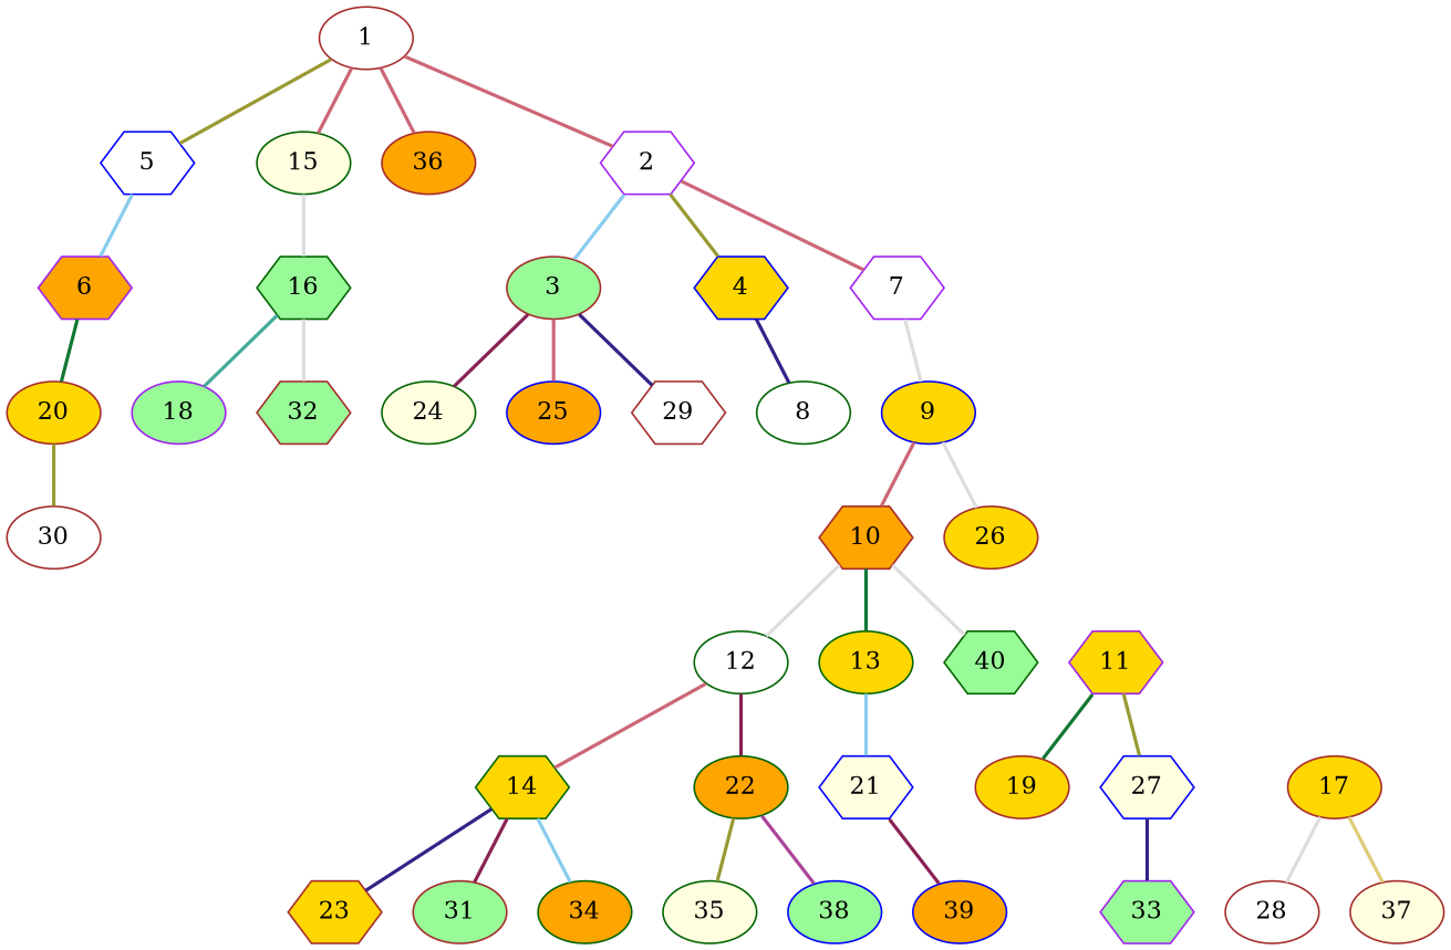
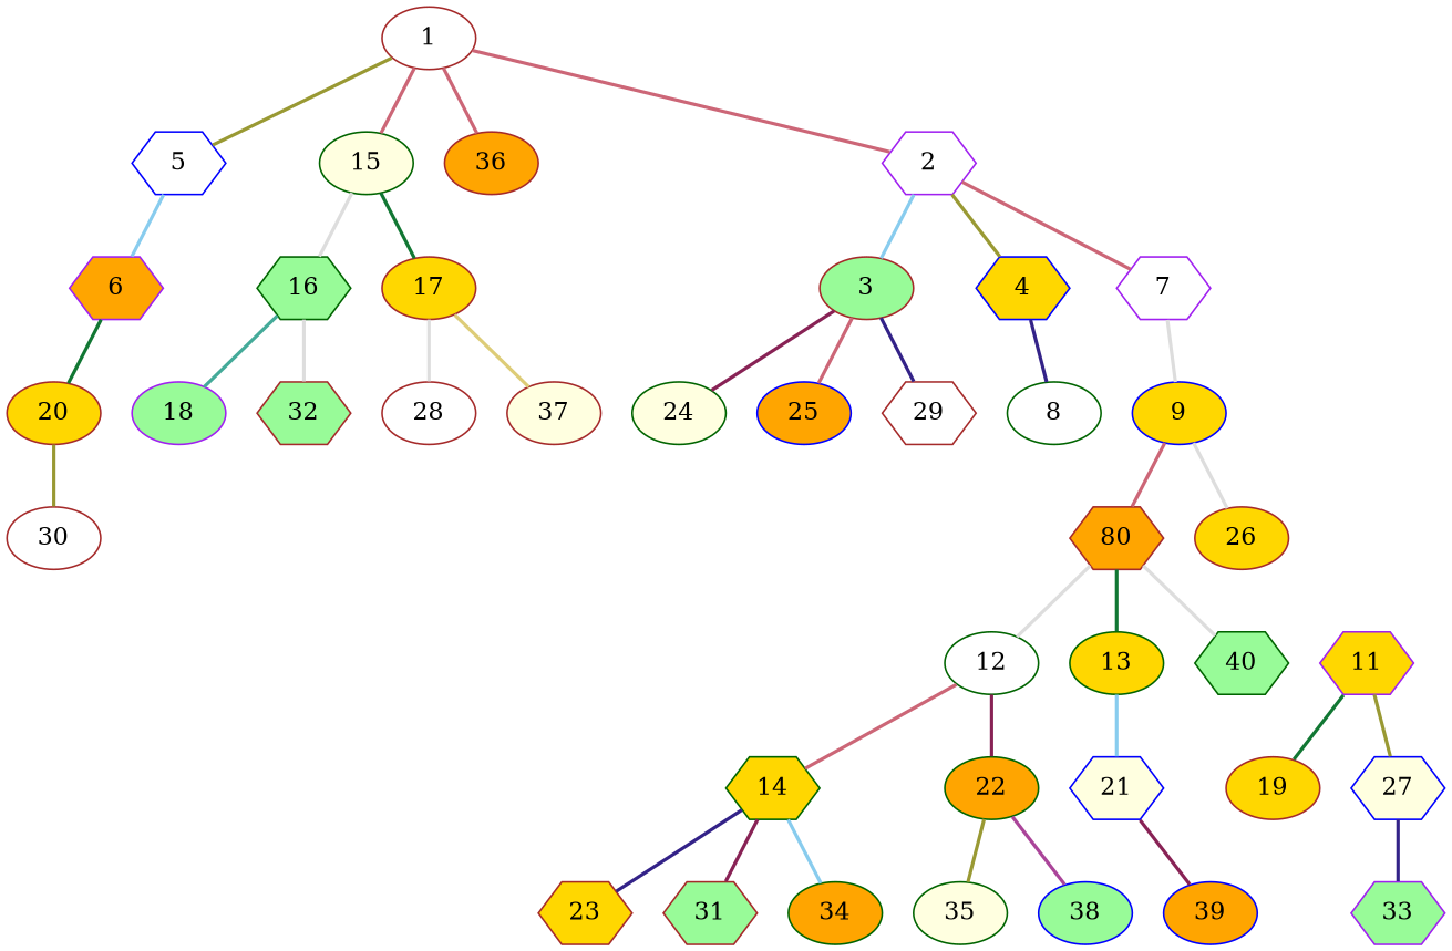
  graph {
    rankdir=BT
    node [color=brown fillcolor=gold shape=ellipse style=filled]
    edge [color="#CC6677" style=bold]
    2 [color=purple fillcolor=white shape=hexagon]
    1 [fillcolor=white]
    3 [fillcolor=palegreen]
    4 [color=blue shape=hexagon]
    5 [color=blue fillcolor=white shape=hexagon]
    6 [color=purple fillcolor=orange shape=hexagon]
    7 [color=purple fillcolor=white shape=hexagon]
    8 [color=darkgreen fillcolor=white]
    9 [color=blue]
-   10 [fillcolor=orange shape=hexagon]
+   10 [fillcolor=orange shape=hexagon label=80]
    11 [color=purple shape=hexagon]
    12 [color=darkgreen fillcolor=white]
    13 [color=darkgreen]
    14 [color=darkgreen shape=hexagon]
    15 [color=darkgreen fillcolor=lightyellow]
    16 [color=darkgreen fillcolor=palegreen shape=hexagon]
    17
    18 [color=purple fillcolor=palegreen]
    19
    20
    21 [color=blue fillcolor=lightyellow shape=hexagon]
    22 [color=darkgreen fillcolor=orange]
    23 [shape=hexagon]
    24 [color=darkgreen fillcolor=lightyellow]
    25 [color=blue fillcolor=orange]
    26
    27 [color=blue fillcolor=lightyellow shape=hexagon]
    28 [fillcolor=white]
    29 [fillcolor=white shape=hexagon]
    30 [fillcolor=white]
-   31 [fillcolor=palegreen]
+   31 [fillcolor=palegreen shape=hexagon]
    32 [fillcolor=palegreen shape=hexagon]
    33 [color=purple fillcolor=palegreen shape=hexagon]
    34 [color=darkgreen fillcolor=orange]
    35 [color=darkgreen fillcolor=lightyellow]
    36 [fillcolor=orange]
    37 [fillcolor=lightyellow]
    38 [color=blue fillcolor=palegreen]
    39 [color=blue fillcolor=orange]
    40 [color=darkgreen fillcolor=palegreen shape=hexagon]
    2 -- 1
    3 -- 2 [color="#88CCEE"]
    4 -- 2 [color="#999933"]
    5 -- 1 [color="#999933"]
    6 -- 5 [color="#88CCEE"]
    7 -- 2
    8 -- 4 [color="#332288"]
    9 -- 7 [color="#DDDDDD"]
    10 -- 9
    12 -- 10 [color="#DDDDDD"]
    13 -- 10 [color="#117733"]
    14 -- 12
    15 -- 1
    16 -- 15 [color="#DDDDDD"]
+   17 -- 15 [color="#117733"]
    18 -- 16 [color="#44AA99"]
    19 -- 11 [color="#117733"]
    20 -- 6 [color="#117733"]
    21 -- 13 [color="#88CCEE"]
    22 -- 12 [color="#882255"]
    23 -- 14 [color="#332288"]
    24 -- 3 [color="#882255"]
    25 -- 3
    26 -- 9 [color="#DDDDDD"]
    27 -- 11 [color="#999933"]
    28 -- 17 [color="#DDDDDD"]
    29 -- 3 [color="#332288"]
    30 -- 20 [color="#999933"]
    31 -- 14 [color="#882255"]
    32 -- 16 [color="#DDDDDD"]
    33 -- 27 [color="#332288"]
    34 -- 14 [color="#88CCEE"]
    35 -- 22 [color="#999933"]
    36 -- 1
    37 -- 17 [color="#DDCC77"]
    38 -- 22 [color="#AA4499"]
    39 -- 21 [color="#882255"]
    40 -- 10 [color="#DDDDDD"]
  }
